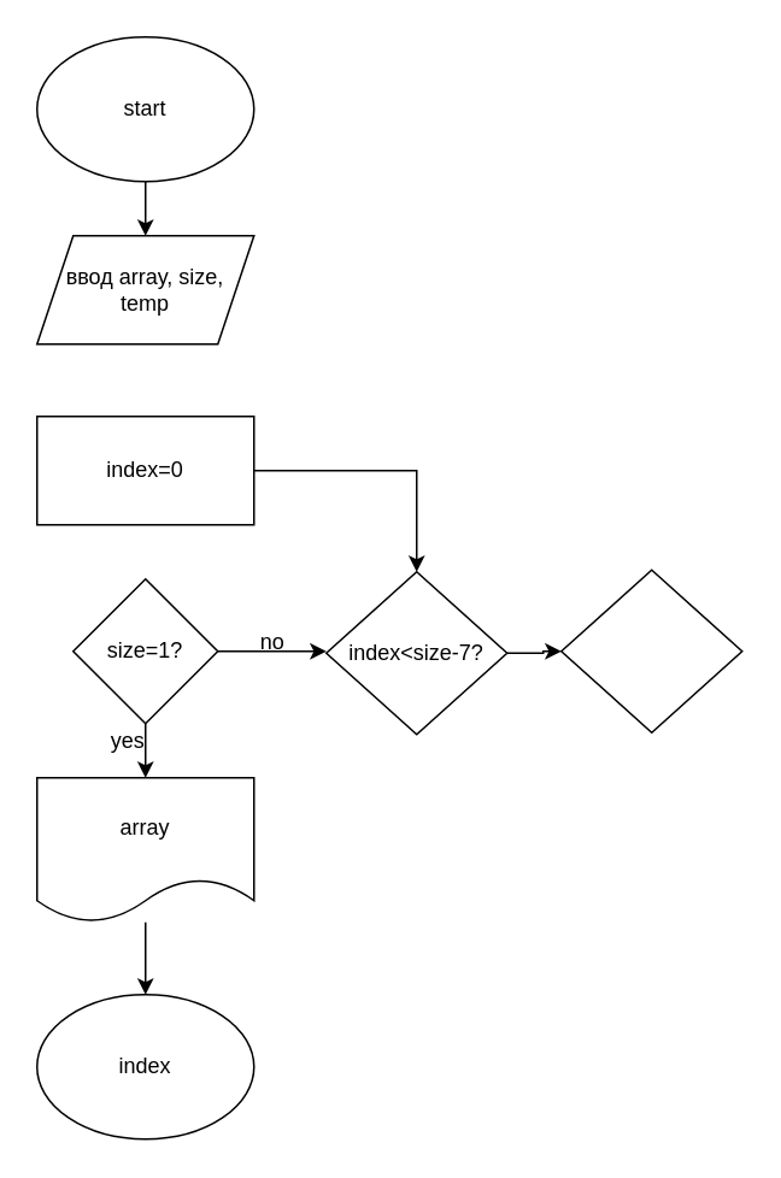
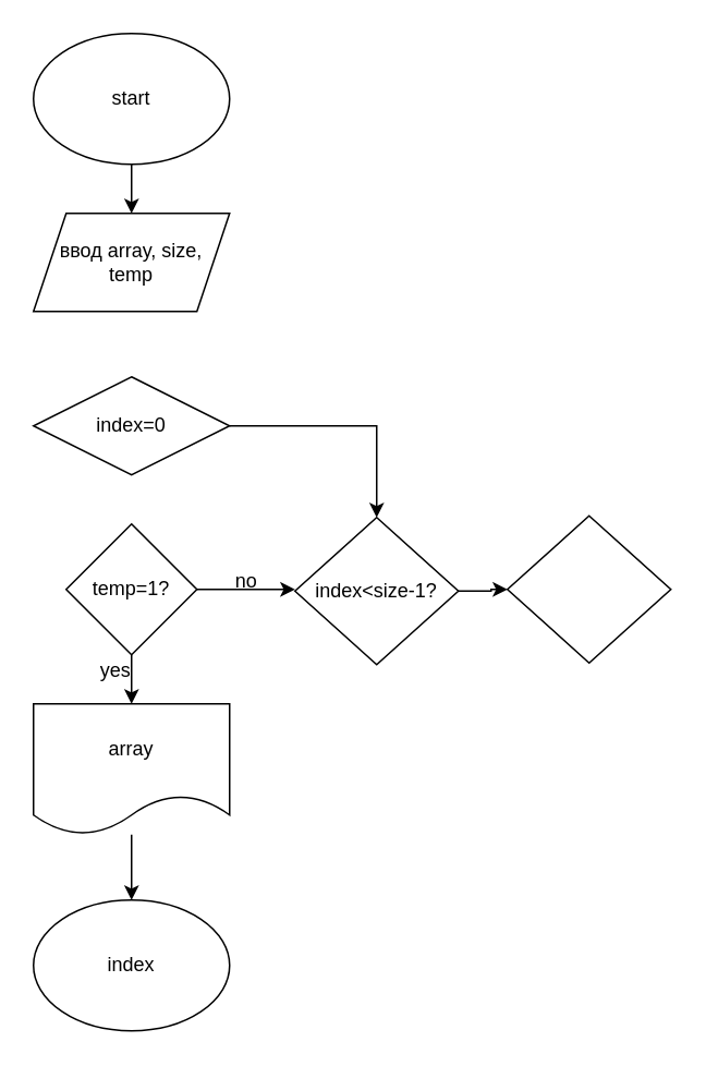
  <mxCell id="0" />
  <mxCell id="1" parent="0" />
  <mxCell id="2" value="" style="edgeStyle=orthogonalEdgeStyle;rounded=0;orthogonalLoop=1;jettySize=auto;html=1;" parent="1" source="3" target="4" edge="1"><mxGeometry relative="1" as="geometry" /></mxCell>
  <mxCell id="3" value="start" style="ellipse;whiteSpace=wrap;html=1;" parent="1" vertex="1"><mxGeometry x="20" y="20" width="120" height="80" as="geometry" /></mxCell>
  <mxCell id="4" value="ввод array, size,&lt;br&gt;temp" style="shape=parallelogram;perimeter=parallelogramPerimeter;whiteSpace=wrap;html=1;fixedSize=1;" parent="1" vertex="1"><mxGeometry x="20" y="130" width="120" height="60" as="geometry" /></mxCell>
  <mxCell id="5" value="" style="edgeStyle=orthogonalEdgeStyle;rounded=0;orthogonalLoop=1;jettySize=auto;html=1;" parent="1" source="6" target="15" edge="1"><mxGeometry relative="1" as="geometry" /></mxCell>
- <mxCell id="6" value="index=0" style="whiteSpace=wrap;html=1;" parent="1" vertex="1"><mxGeometry x="20" y="230" width="120" height="60" as="geometry" /></mxCell>
+ <mxCell id="6" value="index=0" style="rhombus;whiteSpace=wrap;html=1;" parent="1" vertex="1"><mxGeometry x="20" y="230" width="120" height="60" as="geometry" /></mxCell>
  <mxCell id="7" value="" style="edgeStyle=orthogonalEdgeStyle;rounded=0;orthogonalLoop=1;jettySize=auto;html=1;" parent="1" source="9" target="11" edge="1"><mxGeometry relative="1" as="geometry" /></mxCell>
  <mxCell id="8" value="" style="edgeStyle=orthogonalEdgeStyle;rounded=0;orthogonalLoop=1;jettySize=auto;html=1;" parent="1" source="9" edge="1"><mxGeometry relative="1" as="geometry"><mxPoint x="180" y="360" as="targetPoint" /></mxGeometry></mxCell>
- <mxCell id="9" value="size=1?" style="rhombus;whiteSpace=wrap;html=1;" parent="1" vertex="1"><mxGeometry x="40" y="320" width="80" height="80" as="geometry" /></mxCell>
+ <mxCell id="9" value="temp=1?" style="rhombus;whiteSpace=wrap;html=1;" parent="1" vertex="1"><mxGeometry x="40" y="320" width="80" height="80" as="geometry" /></mxCell>
  <mxCell id="10" value="" style="edgeStyle=orthogonalEdgeStyle;rounded=0;orthogonalLoop=1;jettySize=auto;html=1;" parent="1" source="11" target="12" edge="1"><mxGeometry relative="1" as="geometry" /></mxCell>
  <mxCell id="11" value="array" style="shape=document;whiteSpace=wrap;html=1;boundedLbl=1;" parent="1" vertex="1"><mxGeometry x="20" y="430" width="120" height="80" as="geometry" /></mxCell>
  <mxCell id="12" value="index" style="ellipse;whiteSpace=wrap;html=1;" parent="1" vertex="1"><mxGeometry x="20" y="550" width="120" height="80" as="geometry" /></mxCell>
  <mxCell id="13" value="yes" style="text;html=1;align=center;verticalAlign=middle;resizable=0;points=[];autosize=1;strokeColor=none;fillColor=none;" parent="1" vertex="1"><mxGeometry x="50" y="395" width="40" height="30" as="geometry" /></mxCell>
  <mxCell id="14" value="" style="edgeStyle=orthogonalEdgeStyle;rounded=0;orthogonalLoop=1;jettySize=auto;html=1;" parent="1" source="15" target="17" edge="1"><mxGeometry relative="1" as="geometry" /></mxCell>
- <mxCell id="15" value="index&lt;span&gt;&amp;lt;size-7?&lt;/span&gt;" style="rhombus;whiteSpace=wrap;html=1;" parent="1" vertex="1"><mxGeometry x="180" y="316" width="100" height="90" as="geometry" /></mxCell>
+ <mxCell id="15" value="index&lt;span&gt;&amp;lt;size-1?&lt;/span&gt;" style="rhombus;whiteSpace=wrap;html=1;" parent="1" vertex="1"><mxGeometry x="180" y="316" width="100" height="90" as="geometry" /></mxCell>
  <mxCell id="16" value="no" style="text;html=1;align=center;verticalAlign=middle;resizable=0;points=[];autosize=1;strokeColor=none;fillColor=none;" parent="1" vertex="1"><mxGeometry x="130" y="340" width="40" height="30" as="geometry" /></mxCell>
  <mxCell id="17" value="" style="rhombus;whiteSpace=wrap;html=1;" parent="1" vertex="1"><mxGeometry x="310" y="315" width="100" height="90" as="geometry" /></mxCell>
